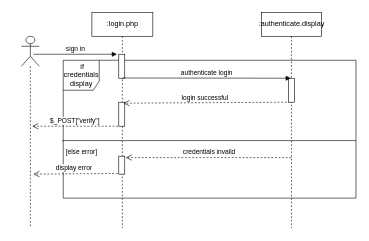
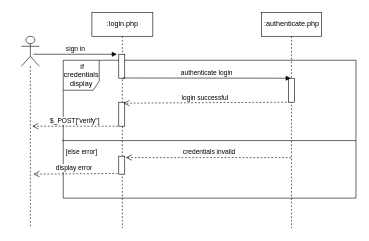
  <mxCell id="0" />
  <mxCell id="1" parent="0" />
  <mxCell id="2" value="" style="group" parent="1" vertex="1" connectable="0"><mxGeometry x="20" y="20" width="573" height="360" as="geometry" /></mxCell>
  <mxCell id="3" value="&amp;nbsp;if credentials display" style="shape=umlFrame;whiteSpace=wrap;html=1;width=60;height=50;" parent="2" vertex="1"><mxGeometry x="84.704" y="80" width="488.296" height="230" as="geometry" /></mxCell>
  <mxCell id="4" value=":login.php" style="shape=umlLifeline;perimeter=lifelinePerimeter;whiteSpace=wrap;html=1;container=1;collapsible=0;recursiveResize=0;outlineConnect=0;" parent="2" vertex="1"><mxGeometry x="132.537" width="101.645" height="360" as="geometry" /></mxCell>
  <mxCell id="5" value="" style="html=1;points=[];perimeter=orthogonalPerimeter;" parent="4" vertex="1"><mxGeometry x="44.843" y="70" width="9.965" height="40" as="geometry" /></mxCell>
  <mxCell id="6" value="" style="html=1;points=[];perimeter=orthogonalPerimeter;" parent="4" vertex="1"><mxGeometry x="44.843" y="150" width="9.965" height="40" as="geometry" /></mxCell>
  <mxCell id="7" value="" style="html=1;points=[];perimeter=orthogonalPerimeter;" parent="4" vertex="1"><mxGeometry x="44.843" y="240" width="9.965" height="30" as="geometry" /></mxCell>
  <mxCell id="8" value="display error&amp;nbsp;" style="html=1;verticalAlign=bottom;endArrow=open;dashed=1;endSize=8;rounded=0;elbow=vertical;exitX=-0.2;exitY=0.96;exitDx=0;exitDy=0;exitPerimeter=0;" parent="4" source="7" edge="1"><mxGeometry x="0.004" relative="1" as="geometry"><mxPoint x="25.411" y="270.0" as="sourcePoint" /><mxPoint x="-97.659" y="270" as="targetPoint" /><mxPoint as="offset" /></mxGeometry></mxCell>
- <mxCell id="9" value=":authenticate.display" style="shape=umlLifeline;perimeter=lifelinePerimeter;whiteSpace=wrap;html=1;container=1;collapsible=0;recursiveResize=0;outlineConnect=0;" parent="2" vertex="1"><mxGeometry x="415.55" width="99.652" height="360" as="geometry" /></mxCell>
+ <mxCell id="9" value=":authenticate.php" style="shape=umlLifeline;perimeter=lifelinePerimeter;whiteSpace=wrap;html=1;container=1;collapsible=0;recursiveResize=0;outlineConnect=0;" parent="2" vertex="1"><mxGeometry x="415.55" width="99.652" height="360" as="geometry" /></mxCell>
  <mxCell id="10" value="" style="html=1;points=[];perimeter=orthogonalPerimeter;" parent="9" vertex="1"><mxGeometry x="44.843" y="110" width="9.965" height="40" as="geometry" /></mxCell>
  <mxCell id="11" value="authenticate login" style="html=1;verticalAlign=bottom;endArrow=block;rounded=0;elbow=vertical;entryX=0.4;entryY=0;entryDx=0;entryDy=0;entryPerimeter=0;exitX=0.62;exitY=0.99;exitDx=0;exitDy=0;exitPerimeter=0;" parent="2" source="5" target="10" edge="1"><mxGeometry width="80" relative="1" as="geometry"><mxPoint x="214.252" y="100" as="sourcePoint" /><mxPoint x="497.264" y="120" as="targetPoint" /></mxGeometry></mxCell>
  <mxCell id="12" value="login successful" style="html=1;verticalAlign=bottom;endArrow=open;dashed=1;endSize=8;rounded=0;elbow=vertical;exitX=-0.32;exitY=1;exitDx=0;exitDy=0;exitPerimeter=0;entryX=0.78;entryY=0.04;entryDx=0;entryDy=0;entryPerimeter=0;" parent="2" source="10" target="6" edge="1"><mxGeometry x="-0.003" relative="1" as="geometry"><mxPoint x="383.661" y="160" as="sourcePoint" /><mxPoint x="184.357" y="160" as="targetPoint" /><mxPoint as="offset" /></mxGeometry></mxCell>
  <mxCell id="13" value="" style="line;strokeWidth=1;fillColor=none;align=left;verticalAlign=middle;spacingTop=-1;spacingLeft=3;spacingRight=3;rotatable=0;labelPosition=right;points=[];portConstraint=eastwest;strokeColor=inherit;" parent="2" vertex="1"><mxGeometry x="84.704" y="210" width="488.296" height="8" as="geometry" /></mxCell>
  <mxCell id="14" value="[else error]" style="text;html=1;align=center;verticalAlign=middle;resizable=0;points=[];autosize=1;strokeColor=none;fillColor=none;fontSize=11;" parent="2" vertex="1"><mxGeometry x="74.739" y="218" width="80" height="30" as="geometry" /></mxCell>
  <mxCell id="15" value="credentials invalid" style="html=1;verticalAlign=bottom;endArrow=open;dashed=1;endSize=8;rounded=0;elbow=vertical;entryX=1.18;entryY=0.08;entryDx=0;entryDy=0;entryPerimeter=0;" parent="2" source="9" target="7" edge="1"><mxGeometry x="-0.003" relative="1" as="geometry"><mxPoint x="463.383" y="280" as="sourcePoint" /><mxPoint x="214.252" y="270" as="targetPoint" /><mxPoint as="offset" /></mxGeometry></mxCell>
  <mxCell id="16" value="" style="group" parent="2" vertex="1" connectable="0"><mxGeometry width="59.791" height="360" as="geometry" /></mxCell>
  <mxCell id="17" value="" style="shape=umlLifeline;participant=umlActor;perimeter=lifelinePerimeter;whiteSpace=wrap;html=1;container=1;collapsible=0;recursiveResize=0;verticalAlign=top;spacingTop=36;outlineConnect=0;fontFamily=Helvetica;fontSize=12;fontColor=default;align=center;strokeColor=default;fillColor=default;size=50;" parent="16" vertex="1"><mxGeometry x="14.948" y="40" width="29.896" height="320" as="geometry" /></mxCell>
  <mxCell id="18" value="sign in" style="html=1;verticalAlign=bottom;endArrow=block;rounded=0;elbow=vertical;" parent="17" edge="1"><mxGeometry width="80" relative="1" as="geometry"><mxPoint x="19.93" y="30" as="sourcePoint" /><mxPoint x="159.443" y="30" as="targetPoint" /></mxGeometry></mxCell>
  <mxCell id="19" value="$_POST[&quot;verify&quot;]" style="html=1;verticalAlign=bottom;endArrow=open;dashed=1;endSize=8;rounded=0;elbow=vertical;exitX=-0.5;exitY=0.89;exitDx=0;exitDy=0;exitPerimeter=0;" edge="1" parent="2"><mxGeometry x="0.004" relative="1" as="geometry"><mxPoint x="176" y="190" as="sourcePoint" /><mxPoint x="33" y="190" as="targetPoint" /><mxPoint as="offset" /></mxGeometry></mxCell>
  <mxCell id="20" value="" style="line;strokeWidth=1;fillColor=none;align=left;verticalAlign=middle;spacingTop=-1;spacingLeft=3;spacingRight=3;rotatable=0;labelPosition=right;points=[];portConstraint=eastwest;strokeColor=inherit;" parent="1" vertex="1"><mxGeometry x="103" y="230" width="490" height="8" as="geometry" /></mxCell>
